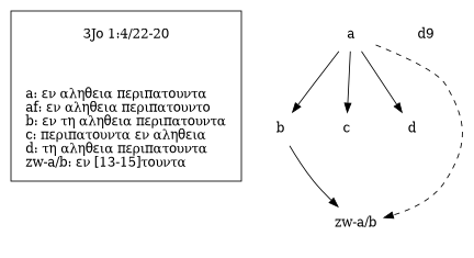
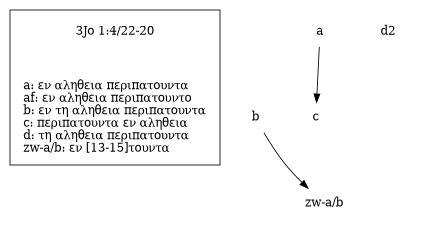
  digraph {
    node [shape=plaintext]
    edge [style=solid]
    n1 [label="3Jo 1:4/22-20"]
    n2 [label="a: εν αληθεια περιπατουντα\laf: εν αληθεια περιπατουντο\lb: εν τη αληθεια περιπατουντα\lc: περιπατουντα εν αληθεια\ld: τη αληθεια περιπατουντα\lzw-a/b: εν [13-15]τουντα\l"]
-   n3 [label=d9]
+   n3 [label=d2]
    n4 [label=a]
    n5 [label=b]
    n6 [label=c]
-   n7 [label=d]
    n8 [label="zw-a/b"]
    subgraph cluster_1 {
      n1
      n2
    }
    subgraph cluster_2 {
      style=invis
      n3
      n4
      n5
      n6
-     n7
      n8
    }
    n1 -> n2 [style=invis]
-   n4 -> n5
    n4 -> n6
-   n4 -> n7
-   n4 -> n8 [style=dashed]
    n5 -> n8
  }
